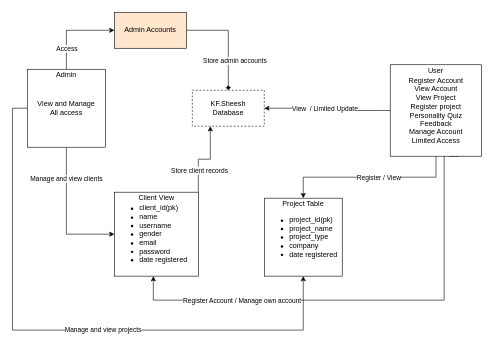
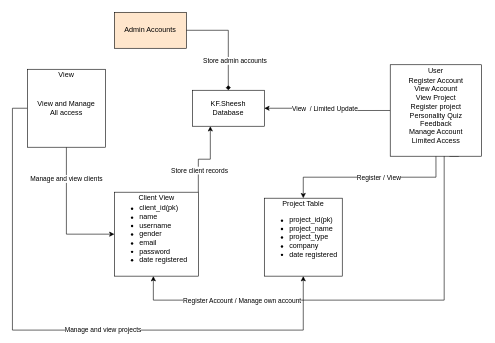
  <mxCell id="0" />
  <mxCell id="1" parent="0" />
  <mxCell id="2" style="edgeStyle=orthogonalEdgeStyle;rounded=0;orthogonalLoop=1;jettySize=auto;html=1;exitX=1;exitY=0;exitDx=0;exitDy=0;entryX=0.25;entryY=1;entryDx=0;entryDy=0;" edge="1" parent="1" source="4" target="5"><mxGeometry relative="1" as="geometry" /></mxCell>
  <mxCell id="3" value="Store client records" style="edgeLabel;html=1;align=center;verticalAlign=middle;resizable=0;points=[];" vertex="1" connectable="0" parent="2"><mxGeometry x="-0.431" y="-1" relative="1" as="geometry"><mxPoint as="offset" /></mxGeometry></mxCell>
  <mxCell id="4" value="&lt;ul&gt;&lt;li&gt;client_id(pk)&lt;/li&gt;&lt;li&gt;name&lt;/li&gt;&lt;li&gt;username&lt;/li&gt;&lt;li&gt;gender&lt;/li&gt;&lt;li&gt;email&lt;/li&gt;&lt;li&gt;password&lt;/li&gt;&lt;li&gt;date registered&lt;/li&gt;&lt;/ul&gt;" style="whiteSpace=wrap;html=1;aspect=fixed;align=left;" vertex="1" parent="1"><mxGeometry x="190" y="320" width="140" height="140" as="geometry" /></mxCell>
- <mxCell id="5" value="KF.Sheesh&lt;br&gt;Database" style="rounded=0;whiteSpace=wrap;html=1;dashed=1;" vertex="1" parent="1"><mxGeometry x="320" y="150" width="120" height="60" as="geometry" /></mxCell>
+ <mxCell id="5" value="KF.Sheesh&lt;br&gt;Database" style="rounded=0;whiteSpace=wrap;html=1;" vertex="1" parent="1"><mxGeometry x="320" y="150" width="120" height="60" as="geometry" /></mxCell>
  <mxCell id="6" value="&lt;ul&gt;&lt;li&gt;project_id(pk)&lt;/li&gt;&lt;li&gt;project_name&lt;/li&gt;&lt;li&gt;project_type&lt;/li&gt;&lt;li&gt;company&lt;/li&gt;&lt;li&gt;date registered&lt;/li&gt;&lt;/ul&gt;" style="whiteSpace=wrap;html=1;aspect=fixed;align=left;" vertex="1" parent="1"><mxGeometry x="440" y="330" width="130" height="130" as="geometry" /></mxCell>
  <mxCell id="7" style="edgeStyle=orthogonalEdgeStyle;rounded=0;orthogonalLoop=1;jettySize=auto;html=1;exitX=0.5;exitY=1;exitDx=0;exitDy=0;entryX=0;entryY=0.5;entryDx=0;entryDy=0;" edge="1" parent="1" source="13" target="4"><mxGeometry relative="1" as="geometry" /></mxCell>
  <mxCell id="8" value="Manage and view clients" style="edgeLabel;html=1;align=center;verticalAlign=middle;resizable=0;points=[];" vertex="1" connectable="0" parent="7"><mxGeometry x="-0.539" y="-1" relative="1" as="geometry"><mxPoint as="offset" /></mxGeometry></mxCell>
  <mxCell id="9" style="edgeStyle=orthogonalEdgeStyle;rounded=0;orthogonalLoop=1;jettySize=auto;html=1;exitX=0;exitY=0.5;exitDx=0;exitDy=0;entryX=0.5;entryY=1;entryDx=0;entryDy=0;" edge="1" parent="1" source="13" target="6"><mxGeometry relative="1" as="geometry"><Array as="points"><mxPoint x="20" y="180" /><mxPoint x="20" y="550" /><mxPoint x="505" y="550" /></Array></mxGeometry></mxCell>
  <mxCell id="10" value="Manage and view projects" style="edgeLabel;html=1;align=center;verticalAlign=middle;resizable=0;points=[];" vertex="1" connectable="0" parent="9"><mxGeometry x="0.124" y="1" relative="1" as="geometry"><mxPoint as="offset" /></mxGeometry></mxCell>
- <mxCell id="11" style="edgeStyle=orthogonalEdgeStyle;rounded=0;orthogonalLoop=1;jettySize=auto;html=1;exitX=0.5;exitY=0;exitDx=0;exitDy=0;entryX=0;entryY=0.5;entryDx=0;entryDy=0;" edge="1" parent="1" source="13" target="27"><mxGeometry relative="1" as="geometry" /></mxCell>
- <mxCell id="12" value="Access" style="edgeLabel;html=1;align=center;verticalAlign=middle;resizable=0;points=[];" vertex="1" connectable="0" parent="11"><mxGeometry x="-0.264" relative="1" as="geometry"><mxPoint y="18" as="offset" /></mxGeometry></mxCell>
  <mxCell id="13" value="View and Manage&lt;br&gt;All access" style="whiteSpace=wrap;html=1;aspect=fixed;" vertex="1" parent="1"><mxGeometry x="45" y="115" width="130" height="130" as="geometry" /></mxCell>
- <mxCell id="14" value="Admin" style="text;html=1;strokeColor=none;fillColor=none;align=center;verticalAlign=middle;whiteSpace=wrap;rounded=0;" vertex="1" parent="1"><mxGeometry x="90" y="115" width="40" height="20" as="geometry" /></mxCell>
+ <mxCell id="14" value="View" style="text;html=1;strokeColor=none;fillColor=none;align=center;verticalAlign=middle;whiteSpace=wrap;rounded=0;" vertex="1" parent="1"><mxGeometry x="90" y="115" width="40" height="20" as="geometry" /></mxCell>
  <mxCell id="15" style="edgeStyle=orthogonalEdgeStyle;rounded=0;orthogonalLoop=1;jettySize=auto;html=1;exitX=0;exitY=0.5;exitDx=0;exitDy=0;entryX=1;entryY=0.5;entryDx=0;entryDy=0;" edge="1" parent="1" source="21" target="5"><mxGeometry relative="1" as="geometry" /></mxCell>
  <mxCell id="16" value="View&amp;nbsp; / Limited Update" style="edgeLabel;html=1;align=center;verticalAlign=middle;resizable=0;points=[];" vertex="1" connectable="0" parent="15"><mxGeometry x="0.167" y="1" relative="1" as="geometry"><mxPoint x="12" y="-1" as="offset" /></mxGeometry></mxCell>
  <mxCell id="17" style="edgeStyle=orthogonalEdgeStyle;rounded=0;orthogonalLoop=1;jettySize=auto;html=1;exitX=0.5;exitY=1;exitDx=0;exitDy=0;entryX=0.5;entryY=0;entryDx=0;entryDy=0;" edge="1" parent="1" source="21" target="24"><mxGeometry relative="1" as="geometry" /></mxCell>
  <mxCell id="18" value="Register / View" style="edgeLabel;html=1;align=center;verticalAlign=middle;resizable=0;points=[];" vertex="1" connectable="0" parent="17"><mxGeometry x="-0.27" y="1" relative="1" as="geometry"><mxPoint x="-25" as="offset" /></mxGeometry></mxCell>
  <mxCell id="19" style="edgeStyle=orthogonalEdgeStyle;rounded=0;orthogonalLoop=1;jettySize=auto;html=1;exitX=0.75;exitY=1;exitDx=0;exitDy=0;" edge="1" parent="1" source="21" target="4"><mxGeometry relative="1" as="geometry"><Array as="points"><mxPoint x="749" y="245" /><mxPoint x="740" y="245" /><mxPoint x="740" y="500" /><mxPoint x="255" y="500" /></Array></mxGeometry></mxCell>
  <mxCell id="20" value="Register Account / Manage own account" style="edgeLabel;html=1;align=center;verticalAlign=middle;resizable=0;points=[];" vertex="1" connectable="0" parent="19"><mxGeometry x="0.575" y="3" relative="1" as="geometry"><mxPoint x="13" y="-3" as="offset" /></mxGeometry></mxCell>
  <mxCell id="21" value="Register Account&lt;br&gt;View Account&lt;br&gt;View Project&lt;br&gt;Register project&lt;br&gt;Personality Quiz&lt;br&gt;Feedback&lt;br&gt;Manage Account&lt;br&gt;Limited Access" style="whiteSpace=wrap;html=1;aspect=fixed;" vertex="1" parent="1"><mxGeometry x="650" y="107.5" width="152.5" height="152.5" as="geometry" /></mxCell>
  <mxCell id="22" value="User" style="text;html=1;strokeColor=none;fillColor=none;align=center;verticalAlign=middle;whiteSpace=wrap;rounded=0;" vertex="1" parent="1"><mxGeometry x="706.25" y="107.5" width="40" height="20" as="geometry" /></mxCell>
  <mxCell id="23" value="Client View" style="text;html=1;strokeColor=none;fillColor=none;align=center;verticalAlign=middle;whiteSpace=wrap;rounded=0;" vertex="1" parent="1"><mxGeometry x="227.5" y="320" width="65" height="20" as="geometry" /></mxCell>
  <mxCell id="24" value="Project Table" style="text;html=1;strokeColor=none;fillColor=none;align=center;verticalAlign=middle;whiteSpace=wrap;rounded=0;" vertex="1" parent="1"><mxGeometry x="466.25" y="330" width="77.5" height="20" as="geometry" /></mxCell>
  <mxCell id="25" style="edgeStyle=orthogonalEdgeStyle;rounded=0;orthogonalLoop=1;jettySize=auto;html=1;exitX=1;exitY=0.5;exitDx=0;exitDy=0;entryX=0.5;entryY=0;entryDx=0;entryDy=0;endArrow=diamond;" edge="1" parent="1" source="27" target="5"><mxGeometry relative="1" as="geometry" /></mxCell>
  <mxCell id="26" value="Store admin accounts" style="edgeLabel;html=1;align=center;verticalAlign=middle;resizable=0;points=[];" vertex="1" connectable="0" parent="25"><mxGeometry x="-0.443" y="1" relative="1" as="geometry"><mxPoint x="33" y="51" as="offset" /></mxGeometry></mxCell>
  <mxCell id="27" value="Admin Accounts" style="rounded=0;whiteSpace=wrap;html=1;fillColor=#ffe6cc;" vertex="1" parent="1"><mxGeometry x="190" y="20" width="120" height="60" as="geometry" /></mxCell>
